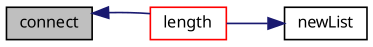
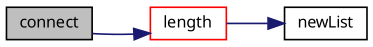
  digraph {
    rankdir=LR
    node [color=black fillcolor=white fontname=Verdana fontsize=10 shape=record style=filled]
    edge [color=midnightblue fontname=Verdana fontsize=10 labelfontname=Verdana labelfontsize=10 style=solid]
    n1 [fillcolor=grey75 fontcolor=black height=0.2 label=connect width=0.4]
    n2 [color=red height=0.2 label=length width=0.4]
    n3 [height=0.2 label=newList width=0.4]
-   n2 -> n1
+   n1 -> n2
    n2 -> n3
  }
